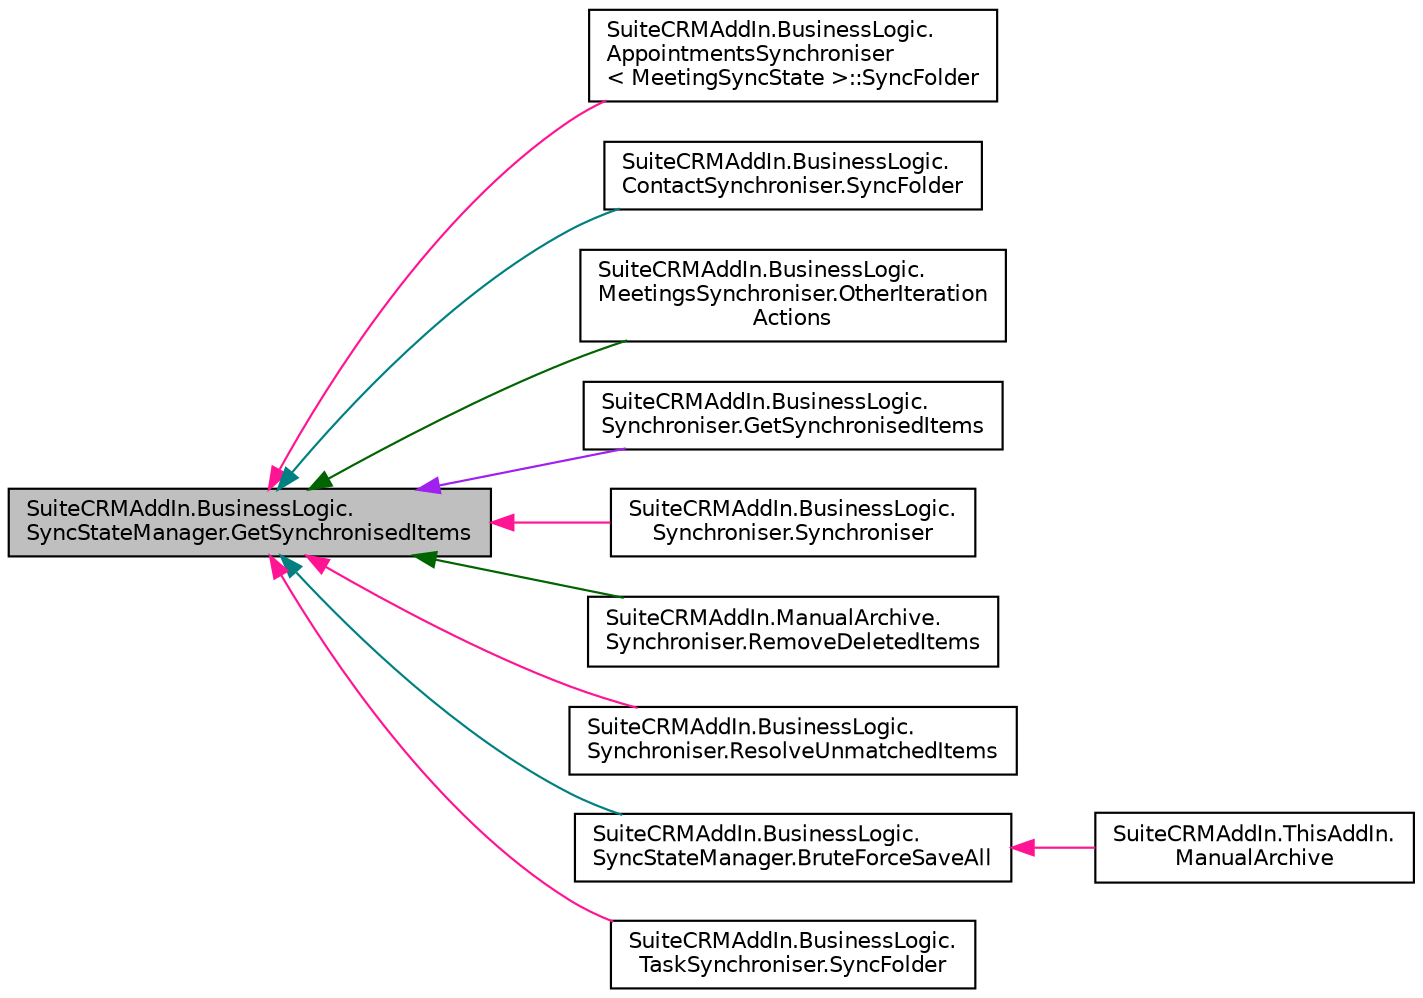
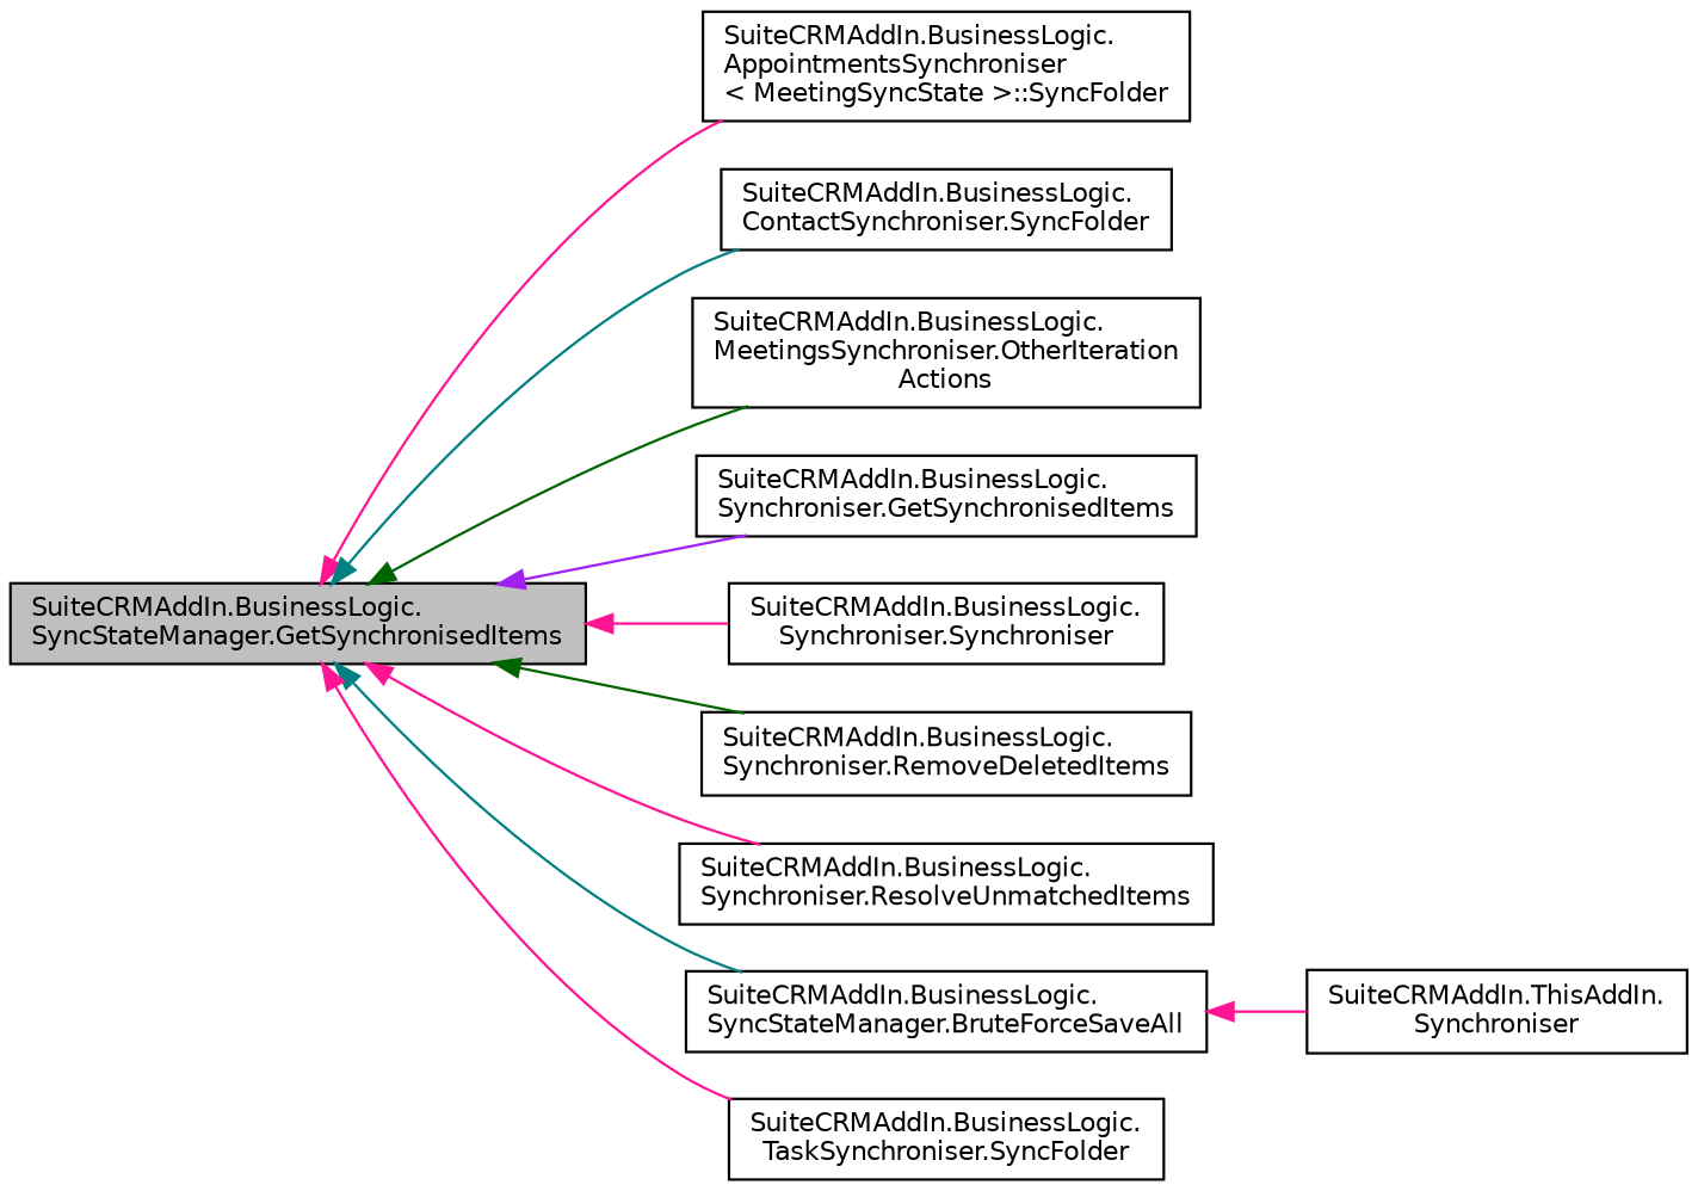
  digraph {
    rankdir=LR
    node [color=black fillcolor=white fontname=Helvetica fontsize=10 shape=record style=filled]
    edge [color=deeppink dir=back fontname=Helvetica fontsize=10 labelfontname=Helvetica labelfontsize=10 style=solid]
    n1 [fillcolor=grey75 fontcolor=black height=0.2 label="SuiteCRMAddIn.BusinessLogic.\lSyncStateManager.GetSynchronisedItems" width=0.4]
    n2 [height=0.2 label="SuiteCRMAddIn.BusinessLogic.\lAppointmentsSynchroniser\l\< MeetingSyncState \>::SyncFolder" width=0.4]
    n3 [height=0.2 label="SuiteCRMAddIn.BusinessLogic.\lContactSynchroniser.SyncFolder" width=0.4]
    n4 [height=0.2 label="SuiteCRMAddIn.BusinessLogic.\lMeetingsSynchroniser.OtherIteration\lActions" width=0.4]
    n5 [height=0.2 label="SuiteCRMAddIn.BusinessLogic.\lSynchroniser.GetSynchronisedItems" width=0.4]
    n6 [height=0.2 label="SuiteCRMAddIn.BusinessLogic.\lSynchroniser.Synchroniser" width=0.4]
-   n7 [height=0.2 label="SuiteCRMAddIn.ManualArchive.\lSynchroniser.RemoveDeletedItems" width=0.4]
+   n7 [height=0.2 label="SuiteCRMAddIn.BusinessLogic.\lSynchroniser.RemoveDeletedItems" width=0.4]
    n8 [height=0.2 label="SuiteCRMAddIn.BusinessLogic.\lSynchroniser.ResolveUnmatchedItems" width=0.4]
    n9 [height=0.2 label="SuiteCRMAddIn.BusinessLogic.\lSyncStateManager.BruteForceSaveAll" width=0.4]
    n10 [height=0.2 label="SuiteCRMAddIn.BusinessLogic.\lTaskSynchroniser.SyncFolder" width=0.4]
-   n11 [height=0.2 label="SuiteCRMAddIn.ThisAddIn.\lManualArchive" width=0.4]
+   n11 [height=0.2 label="SuiteCRMAddIn.ThisAddIn.\lSynchroniser" width=0.4]
    n1 -> n2
    n1 -> n3 [color=teal]
    n1 -> n4 [color=darkgreen]
    n1 -> n5 [color=purple]
    n1 -> n6
    n1 -> n7 [color=darkgreen]
    n1 -> n8
    n1 -> n9 [color=teal]
    n1 -> n10
    n9 -> n11
  }
